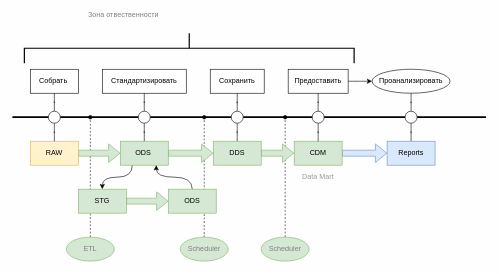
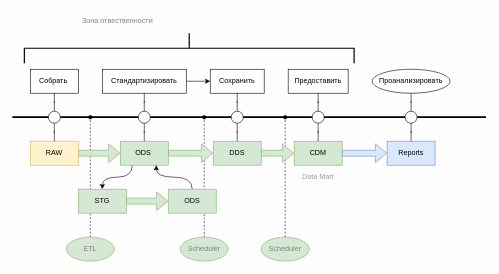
  <mxCell id="0" />
  <mxCell id="1" parent="0" />
  <mxCell id="2" style="edgeStyle=orthogonalEdgeStyle;rounded=0;orthogonalLoop=1;jettySize=auto;html=1;dashed=1;strokeWidth=1;fontColor=#999999;startArrow=none;startFill=0;endArrow=oval;endFill=1;curved=1;" edge="1" parent="1" source="51"><mxGeometry relative="1" as="geometry"><mxPoint x="475" y="195" as="targetPoint" /></mxGeometry></mxCell>
  <mxCell id="3" style="edgeStyle=orthogonalEdgeStyle;rounded=0;orthogonalLoop=1;jettySize=auto;html=1;dashed=1;strokeWidth=1;fontColor=#999999;startArrow=none;startFill=0;endArrow=oval;endFill=1;exitX=0.5;exitY=0;exitDx=0;exitDy=0;curved=1;" edge="1" parent="1" source="50"><mxGeometry relative="1" as="geometry"><mxPoint x="340" y="195" as="targetPoint" /><Array as="points"><mxPoint x="340" y="395" /></Array></mxGeometry></mxCell>
  <mxCell id="4" style="edgeStyle=orthogonalEdgeStyle;rounded=0;orthogonalLoop=1;jettySize=auto;html=1;strokeWidth=1;fontColor=#999999;startArrow=none;startFill=0;endArrow=oval;endFill=1;dashed=1;curved=1;" edge="1" parent="1" source="49"><mxGeometry relative="1" as="geometry"><mxPoint x="150" y="195" as="targetPoint" /></mxGeometry></mxCell>
  <mxCell id="5" value="Собрать&amp;nbsp;" style="rounded=0;whiteSpace=wrap;html=1;fontFamily=Helvetica;fontSize=12;fontColor=default;align=center;strokeColor=default;fillColor=default;" vertex="1" parent="1"><mxGeometry x="50" y="115" width="80" height="40" as="geometry" /></mxCell>
+ <mxCell id="6" value="" style="edgeStyle=orthogonalEdgeStyle;rounded=0;orthogonalLoop=1;jettySize=auto;html=1;curved=1;" edge="1" parent="1" source="7" target="8"><mxGeometry relative="1" as="geometry" /></mxCell>
  <mxCell id="7" value="Стандартизировать" style="rounded=0;whiteSpace=wrap;html=1;" vertex="1" parent="1"><mxGeometry x="170" y="115" width="140" height="40" as="geometry" /></mxCell>
  <mxCell id="8" value="Сохранить" style="rounded=0;whiteSpace=wrap;html=1;" vertex="1" parent="1"><mxGeometry x="350" y="115" width="90" height="40" as="geometry" /></mxCell>
- <mxCell id="9" value="" style="edgeStyle=orthogonalEdgeStyle;rounded=0;orthogonalLoop=1;jettySize=auto;html=1;curved=1;" edge="1" parent="1" source="10" target="11"><mxGeometry relative="1" as="geometry" /></mxCell>
  <mxCell id="10" value="Предоставить" style="rounded=0;whiteSpace=wrap;html=1;" vertex="1" parent="1"><mxGeometry x="480" y="115" width="100" height="40" as="geometry" /></mxCell>
  <mxCell id="11" value="Проанализировать" style="ellipse;whiteSpace=wrap;html=1;" vertex="1" parent="1"><mxGeometry x="620" y="115" width="130" height="40" as="geometry" /></mxCell>
  <mxCell id="12" value="" style="endArrow=none;html=1;rounded=0;startArrow=none;strokeWidth=3;curved=1;" edge="1" parent="1" source="42"><mxGeometry width="50" height="50" relative="1" as="geometry"><mxPoint x="20" y="195" as="sourcePoint" /><mxPoint x="810" y="195" as="targetPoint" /></mxGeometry></mxCell>
  <mxCell id="13" style="edgeStyle=orthogonalEdgeStyle;rounded=0;orthogonalLoop=1;jettySize=auto;html=1;entryX=0;entryY=0.5;entryDx=0;entryDy=0;shape=flexArrow;fillColor=#d5e8d4;strokeColor=#82b366;curved=1;" edge="1" parent="1" source="14" target="17"><mxGeometry relative="1" as="geometry" /></mxCell>
  <mxCell id="14" value="RAW" style="rounded=0;whiteSpace=wrap;html=1;fillColor=#fff2cc;strokeColor=#d6b656;" vertex="1" parent="1"><mxGeometry x="50" y="235" width="80" height="40" as="geometry" /></mxCell>
  <mxCell id="15" style="edgeStyle=orthogonalEdgeStyle;rounded=0;orthogonalLoop=1;jettySize=auto;html=1;entryX=0;entryY=0.5;entryDx=0;entryDy=0;shape=flexArrow;fillColor=#d5e8d4;strokeColor=#82b366;curved=1;" edge="1" parent="1" source="17" target="19"><mxGeometry relative="1" as="geometry" /></mxCell>
  <mxCell id="16" style="edgeStyle=orthogonalEdgeStyle;rounded=0;orthogonalLoop=1;jettySize=auto;html=1;entryX=0.5;entryY=0;entryDx=0;entryDy=0;strokeWidth=1;startArrow=none;startFill=0;endArrow=classic;endFill=1;curved=1;" edge="1" parent="1" source="17" target="45"><mxGeometry relative="1" as="geometry"><Array as="points"><mxPoint x="220" y="295" /><mxPoint x="170" y="295" /></Array></mxGeometry></mxCell>
  <mxCell id="17" value="ODS&amp;nbsp;" style="rounded=0;whiteSpace=wrap;html=1;fillColor=#d5e8d4;strokeColor=#82b366;" vertex="1" parent="1"><mxGeometry x="200" y="235" width="80" height="40" as="geometry" /></mxCell>
  <mxCell id="18" style="edgeStyle=orthogonalEdgeStyle;rounded=0;orthogonalLoop=1;jettySize=auto;html=1;entryX=0;entryY=0.5;entryDx=0;entryDy=0;shape=flexArrow;fillColor=#d5e8d4;strokeColor=#82b366;curved=1;" edge="1" parent="1" source="19" target="21"><mxGeometry relative="1" as="geometry" /></mxCell>
  <mxCell id="19" value="DDS" style="rounded=0;whiteSpace=wrap;html=1;fillColor=#d5e8d4;strokeColor=#82b366;" vertex="1" parent="1"><mxGeometry x="355" y="235" width="80" height="40" as="geometry" /></mxCell>
  <mxCell id="20" style="edgeStyle=orthogonalEdgeStyle;rounded=0;orthogonalLoop=1;jettySize=auto;html=1;entryX=0;entryY=0.5;entryDx=0;entryDy=0;shape=flexArrow;fillColor=#dae8fc;strokeColor=#6c8ebf;curved=1;" edge="1" parent="1" source="21" target="22"><mxGeometry relative="1" as="geometry"><mxPoint x="640" y="255" as="targetPoint" /></mxGeometry></mxCell>
  <mxCell id="21" value="CDM" style="rounded=0;whiteSpace=wrap;html=1;fillColor=#d5e8d4;strokeColor=#82b366;" vertex="1" parent="1"><mxGeometry x="490" y="235" width="80" height="40" as="geometry" /></mxCell>
  <mxCell id="22" value="Reports" style="rounded=0;whiteSpace=wrap;html=1;fillColor=#dae8fc;strokeColor=#6c8ebf;" vertex="1" parent="1"><mxGeometry x="645" y="235" width="80" height="40" as="geometry" /></mxCell>
  <mxCell id="23" value="Data Mart" style="text;html=1;strokeColor=none;fillColor=none;align=center;verticalAlign=middle;whiteSpace=wrap;rounded=0;fontColor=#999999;" vertex="1" parent="1"><mxGeometry x="490" y="285" width="80" height="20" as="geometry" /></mxCell>
  <mxCell id="24" value="" style="edgeStyle=orthogonalEdgeStyle;rounded=0;orthogonalLoop=1;jettySize=auto;html=1;startArrow=none;startFill=0;endArrow=none;endFill=0;curved=1;" edge="1" parent="1" source="26" target="5"><mxGeometry relative="1" as="geometry" /></mxCell>
  <mxCell id="25" style="edgeStyle=orthogonalEdgeStyle;rounded=0;orthogonalLoop=1;jettySize=auto;html=1;entryX=0.5;entryY=0;entryDx=0;entryDy=0;startArrow=none;startFill=0;endArrow=none;endFill=0;curved=1;" edge="1" parent="1" source="26" target="14"><mxGeometry relative="1" as="geometry" /></mxCell>
  <mxCell id="26" value="" style="ellipse;whiteSpace=wrap;html=1;aspect=fixed;rounded=0;" vertex="1" parent="1"><mxGeometry x="80" y="185" width="20" height="20" as="geometry" /></mxCell>
  <mxCell id="27" value="" style="endArrow=none;html=1;rounded=0;strokeWidth=3;curved=1;" edge="1" parent="1" target="26"><mxGeometry width="50" height="50" relative="1" as="geometry"><mxPoint x="20" y="195" as="sourcePoint" /><mxPoint x="810" y="195" as="targetPoint" /></mxGeometry></mxCell>
  <mxCell id="28" style="edgeStyle=orthogonalEdgeStyle;rounded=0;orthogonalLoop=1;jettySize=auto;html=1;entryX=0.5;entryY=1;entryDx=0;entryDy=0;startArrow=none;startFill=0;endArrow=none;endFill=0;curved=1;" edge="1" parent="1" source="30" target="7"><mxGeometry relative="1" as="geometry" /></mxCell>
  <mxCell id="29" style="edgeStyle=orthogonalEdgeStyle;rounded=0;orthogonalLoop=1;jettySize=auto;html=1;entryX=0.5;entryY=0;entryDx=0;entryDy=0;startArrow=none;startFill=0;endArrow=none;endFill=0;curved=1;" edge="1" parent="1" source="30" target="17"><mxGeometry relative="1" as="geometry" /></mxCell>
  <mxCell id="30" value="" style="ellipse;whiteSpace=wrap;html=1;aspect=fixed;rounded=0;" vertex="1" parent="1"><mxGeometry x="230" y="185" width="20" height="20" as="geometry" /></mxCell>
  <mxCell id="31" value="" style="endArrow=none;html=1;rounded=0;startArrow=none;strokeWidth=3;curved=1;" edge="1" parent="1" source="26" target="30"><mxGeometry width="50" height="50" relative="1" as="geometry"><mxPoint x="100" y="195" as="sourcePoint" /><mxPoint x="810" y="195" as="targetPoint" /><Array as="points"><mxPoint x="160" y="195" /></Array></mxGeometry></mxCell>
  <mxCell id="32" value="" style="edgeStyle=orthogonalEdgeStyle;rounded=0;orthogonalLoop=1;jettySize=auto;html=1;startArrow=none;startFill=0;endArrow=none;endFill=0;curved=1;" edge="1" parent="1" source="34" target="8"><mxGeometry relative="1" as="geometry" /></mxCell>
  <mxCell id="33" value="" style="edgeStyle=orthogonalEdgeStyle;rounded=0;orthogonalLoop=1;jettySize=auto;html=1;startArrow=none;startFill=0;endArrow=none;endFill=0;curved=1;" edge="1" parent="1" source="34" target="19"><mxGeometry relative="1" as="geometry" /></mxCell>
  <mxCell id="34" value="" style="ellipse;whiteSpace=wrap;html=1;aspect=fixed;rounded=0;" vertex="1" parent="1"><mxGeometry x="385" y="185" width="20" height="20" as="geometry" /></mxCell>
  <mxCell id="35" value="" style="endArrow=none;html=1;rounded=0;startArrow=none;strokeWidth=3;curved=1;" edge="1" parent="1" source="30" target="34"><mxGeometry width="50" height="50" relative="1" as="geometry"><mxPoint x="250" y="195" as="sourcePoint" /><mxPoint x="810" y="195" as="targetPoint" /></mxGeometry></mxCell>
  <mxCell id="36" value="" style="edgeStyle=orthogonalEdgeStyle;rounded=0;orthogonalLoop=1;jettySize=auto;html=1;startArrow=none;startFill=0;endArrow=none;endFill=0;curved=1;" edge="1" parent="1" source="38" target="10"><mxGeometry relative="1" as="geometry" /></mxCell>
  <mxCell id="37" style="edgeStyle=orthogonalEdgeStyle;rounded=0;orthogonalLoop=1;jettySize=auto;html=1;entryX=0.5;entryY=0;entryDx=0;entryDy=0;startArrow=none;startFill=0;endArrow=none;endFill=0;curved=1;" edge="1" parent="1" source="38" target="21"><mxGeometry relative="1" as="geometry" /></mxCell>
  <mxCell id="38" value="" style="ellipse;whiteSpace=wrap;html=1;aspect=fixed;rounded=0;" vertex="1" parent="1"><mxGeometry x="520" y="185" width="20" height="20" as="geometry" /></mxCell>
  <mxCell id="39" value="" style="endArrow=none;html=1;rounded=0;startArrow=none;strokeWidth=3;curved=1;" edge="1" parent="1" source="34" target="38"><mxGeometry width="50" height="50" relative="1" as="geometry"><mxPoint x="405" y="195" as="sourcePoint" /><mxPoint x="810" y="195" as="targetPoint" /><Array as="points"><mxPoint x="470" y="195" /></Array></mxGeometry></mxCell>
  <mxCell id="40" value="" style="edgeStyle=orthogonalEdgeStyle;rounded=0;orthogonalLoop=1;jettySize=auto;html=1;startArrow=none;startFill=0;endArrow=none;endFill=0;curved=1;" edge="1" parent="1" source="42" target="11"><mxGeometry relative="1" as="geometry" /></mxCell>
  <mxCell id="41" value="" style="edgeStyle=orthogonalEdgeStyle;rounded=0;orthogonalLoop=1;jettySize=auto;html=1;startArrow=none;startFill=0;endArrow=none;endFill=0;curved=1;" edge="1" parent="1" source="42" target="22"><mxGeometry relative="1" as="geometry" /></mxCell>
  <mxCell id="42" value="" style="ellipse;whiteSpace=wrap;html=1;aspect=fixed;rounded=0;" vertex="1" parent="1"><mxGeometry x="675" y="185" width="20" height="20" as="geometry" /></mxCell>
  <mxCell id="43" value="" style="endArrow=none;html=1;rounded=0;startArrow=none;strokeWidth=3;curved=1;" edge="1" parent="1" source="38" target="42"><mxGeometry width="50" height="50" relative="1" as="geometry"><mxPoint x="540" y="195" as="sourcePoint" /><mxPoint x="810" y="195" as="targetPoint" /></mxGeometry></mxCell>
  <mxCell id="44" value="" style="edgeStyle=orthogonalEdgeStyle;rounded=0;orthogonalLoop=1;jettySize=auto;html=1;strokeWidth=1;startArrow=none;startFill=0;endArrow=classic;endFill=1;shape=flexArrow;fillColor=#d5e8d4;strokeColor=#82b366;curved=1;" edge="1" parent="1" source="45" target="47"><mxGeometry relative="1" as="geometry" /></mxCell>
  <mxCell id="45" value="STG" style="rounded=0;whiteSpace=wrap;html=1;fillColor=#d5e8d4;strokeColor=#82b366;" vertex="1" parent="1"><mxGeometry x="130" y="315" width="80" height="40" as="geometry" /></mxCell>
  <mxCell id="46" style="edgeStyle=orthogonalEdgeStyle;rounded=0;orthogonalLoop=1;jettySize=auto;html=1;strokeWidth=1;startArrow=none;startFill=0;endArrow=classic;endFill=1;exitX=0.5;exitY=0;exitDx=0;exitDy=0;curved=1;" edge="1" parent="1" source="47"><mxGeometry relative="1" as="geometry"><mxPoint x="260" y="275" as="targetPoint" /><Array as="points"><mxPoint x="320" y="295" /><mxPoint x="260" y="295" /></Array></mxGeometry></mxCell>
  <mxCell id="47" value="ODS" style="rounded=0;whiteSpace=wrap;html=1;fillColor=#d5e8d4;strokeColor=#82b366;" vertex="1" parent="1"><mxGeometry x="280" y="315" width="80" height="40" as="geometry" /></mxCell>
  <mxCell id="48" value="" style="strokeWidth=2;html=1;shape=mxgraph.flowchart.annotation_2;align=left;labelPosition=right;pointerEvents=1;direction=south;rounded=0;" vertex="1" parent="1"><mxGeometry x="40" y="55" width="550" height="50" as="geometry" /></mxCell>
  <mxCell id="49" value="ETL" style="ellipse;whiteSpace=wrap;html=1;fontFamily=Helvetica;fontSize=12;fontColor=#808080;align=center;strokeColor=#82b366;fillColor=#d5e8d4;gradientColor=none;rounded=0;" vertex="1" parent="1"><mxGeometry x="110" y="395" width="80" height="40" as="geometry" /></mxCell>
  <mxCell id="50" value="Scheduler" style="ellipse;whiteSpace=wrap;html=1;fontFamily=Helvetica;fontSize=12;fontColor=#808080;align=center;strokeColor=#82b366;fillColor=#d5e8d4;rounded=0;" vertex="1" parent="1"><mxGeometry x="300" y="395" width="80" height="40" as="geometry" /></mxCell>
  <mxCell id="51" value="Scheduler" style="ellipse;whiteSpace=wrap;html=1;fontFamily=Helvetica;fontSize=12;fontColor=#808080;align=center;strokeColor=#82b366;fillColor=#d5e8d4;rounded=0;" vertex="1" parent="1"><mxGeometry x="435" y="395" width="80" height="40" as="geometry" /></mxCell>
- <mxCell id="52" value="Зона отвественности" style="text;html=1;align=center;verticalAlign=middle;resizable=0;points=[];autosize=1;strokeColor=none;fillColor=none;fontColor=#808080;rounded=0;" vertex="1" parent="1"><mxGeometry x="130" y="10" width="150" height="30" as="geometry" /></mxCell>
+ <mxCell id="52" value="Зона отвественности" style="text;html=1;align=center;verticalAlign=middle;resizable=0;points=[];autosize=1;strokeColor=none;fillColor=none;fontColor=#808080;rounded=0;" vertex="1" parent="1"><mxGeometry x="120" y="20" width="150" height="30" as="geometry" /></mxCell>
